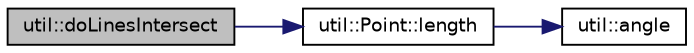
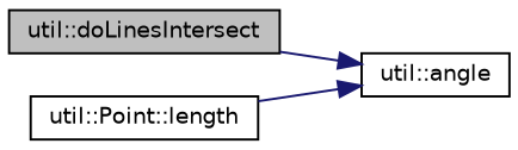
  digraph {
    rankdir=LR
    node [color=black fillcolor=white fontname=Helvetica fontsize=10 shape=record style=filled]
    edge [color=midnightblue fontname=Helvetica fontsize=10 labelfontname=Helvetica labelfontsize=10 style=solid]
    n1 [fillcolor=grey75 fontcolor=black height=0.2 label="util::doLinesIntersect" width=0.4]
    n2 [height=0.2 label="util::angle" width=0.4]
    n3 [height=0.2 label="util::Point::length" width=0.4]
-   n1 -> n3
+   n1 -> n2
    n3 -> n2
  }
